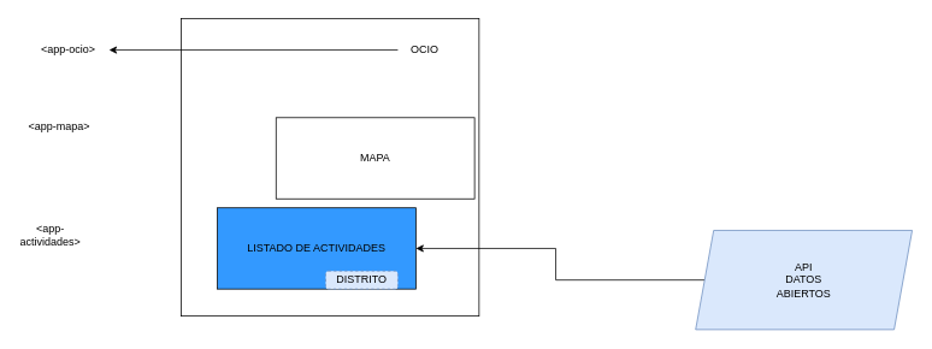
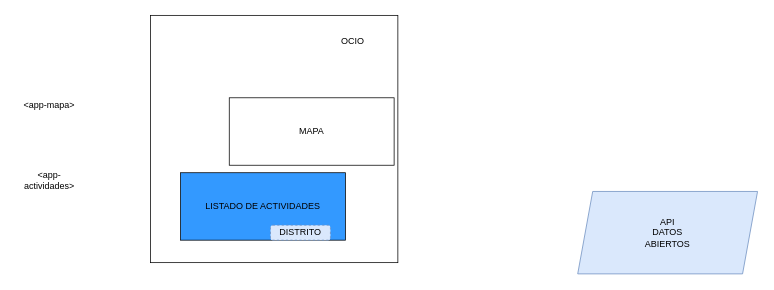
  <mxCell id="0" />
  <mxCell id="1" parent="0" />
  <mxCell id="2" value="" style="whiteSpace=wrap;html=1;aspect=fixed;" vertex="1" parent="1"><mxGeometry x="200" y="20" width="330" height="330" as="geometry" /></mxCell>
- <mxCell id="3" style="edgeStyle=orthogonalEdgeStyle;rounded=0;orthogonalLoop=1;jettySize=auto;html=1;" edge="1" parent="1" source="4" target="10"><mxGeometry relative="1" as="geometry"><mxPoint x="150" y="55" as="targetPoint" /></mxGeometry></mxCell>
  <mxCell id="4" value="OCIO" style="text;html=1;strokeColor=none;fillColor=none;align=center;verticalAlign=middle;whiteSpace=wrap;rounded=0;" vertex="1" parent="1"><mxGeometry x="440" y="40" width="60" height="30" as="geometry" /></mxCell>
  <mxCell id="5" value="MAPA" style="rounded=0;whiteSpace=wrap;html=1;" vertex="1" parent="1"><mxGeometry x="305" y="130" width="220" height="90" as="geometry" /></mxCell>
  <mxCell id="6" value="LISTADO DE ACTIVIDADES" style="rounded=0;whiteSpace=wrap;html=1;fillColor=#3399FF;" vertex="1" parent="1"><mxGeometry x="240" y="230" width="220" height="90" as="geometry" /></mxCell>
- <mxCell id="7" style="edgeStyle=orthogonalEdgeStyle;rounded=0;orthogonalLoop=1;jettySize=auto;html=1;entryX=1;entryY=0.5;entryDx=0;entryDy=0;" edge="1" parent="1" source="8" target="6"><mxGeometry relative="1" as="geometry" /></mxCell>
  <mxCell id="8" value="API&lt;br&gt;DATOS&lt;br&gt;ABIERTOS" style="shape=parallelogram;perimeter=parallelogramPerimeter;whiteSpace=wrap;html=1;fixedSize=1;fillColor=#dae8fc;strokeColor=#6c8ebf;" vertex="1" parent="1"><mxGeometry x="770" y="255" width="240" height="110" as="geometry" /></mxCell>
  <mxCell id="9" value="DISTRITO" style="rounded=1;whiteSpace=wrap;html=1;fillColor=#dae8fc;strokeColor=#6c8ebf;dashed=1;" vertex="1" parent="1"><mxGeometry x="360" y="300" width="80" height="20" as="geometry" /></mxCell>
- <mxCell id="10" value="&amp;lt;app-ocio&amp;gt;" style="text;html=1;strokeColor=none;fillColor=none;align=center;verticalAlign=middle;whiteSpace=wrap;rounded=0;" vertex="1" parent="1"><mxGeometry x="30" y="45" width="90" height="20" as="geometry" /></mxCell>
  <mxCell id="11" value="&amp;lt;app-mapa&amp;gt;" style="text;html=1;strokeColor=none;fillColor=none;align=center;verticalAlign=middle;whiteSpace=wrap;rounded=0;" vertex="1" parent="1"><mxGeometry x="20" y="130" width="90" height="20" as="geometry" /></mxCell>
- <mxCell id="12" value="&amp;lt;app-actividades&amp;gt;" style="text;html=1;strokeColor=none;fillColor=none;align=center;verticalAlign=middle;whiteSpace=wrap;rounded=0;" vertex="1" parent="1"><mxGeometry x="10" y="250" width="90" height="20" as="geometry" /></mxCell>
+ <mxCell id="12" value="&amp;lt;app-actividades&amp;gt;" style="text;html=1;strokeColor=none;fillColor=none;align=center;verticalAlign=middle;whiteSpace=wrap;rounded=0;" vertex="1" parent="1"><mxGeometry x="20" y="230" width="90" height="20" as="geometry" /></mxCell>
